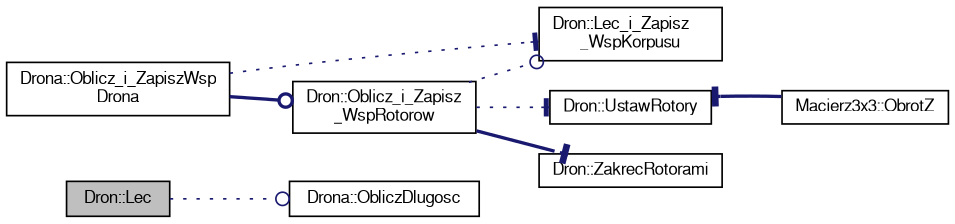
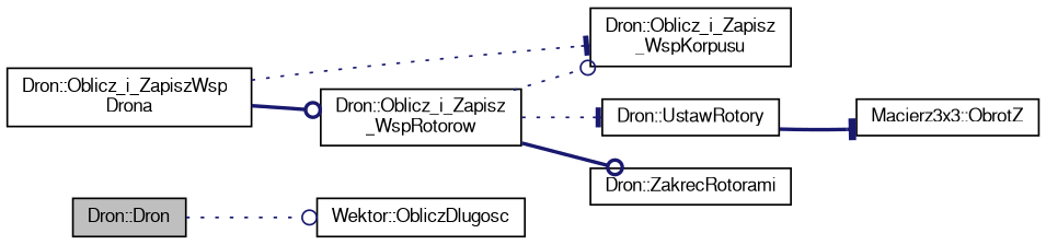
  digraph {
    rankdir=LR
    node [color=black fillcolor=white fontname=FreeSans fontsize=10 shape=record style=filled]
    edge [arrowhead=odot color=midnightblue fontname=FreeSans fontsize=10 labelfontname=FreeSans labelfontsize=10 style=dotted]
-   n1 [fillcolor=grey75 fontcolor=black height=0.2 label="Dron::Lec" width=0.4]
-   n2 [height=0.2 label="Drona::ObliczDlugosc" width=0.4]
-   n3 [height=0.2 label="Drona::Oblicz_i_ZapiszWsp\lDrona" width=0.4]
-   n4 [height=0.2 label="Dron::Lec_i_Zapisz\l_WspKorpusu" width=0.4]
+   n1 [fillcolor=grey75 fontcolor=black height=0.2 label="Dron::Dron" width=0.4]
+   n2 [height=0.2 label="Wektor::ObliczDlugosc" width=0.4]
+   n3 [height=0.2 label="Dron::Oblicz_i_ZapiszWsp\lDrona" width=0.4]
+   n4 [height=0.2 label="Dron::Oblicz_i_Zapisz\l_WspKorpusu" width=0.4]
    n5 [height=0.2 label="Dron::Oblicz_i_Zapisz\l_WspRotorow" width=0.4]
    n6 [height=0.2 label="Dron::UstawRotory" width=0.4]
    n7 [height=0.2 label="Dron::ZakrecRotorami" width=0.4]
    n8 [height=0.2 label="Macierz3x3::ObrotZ" width=0.4]
    n1 -> n2
    n3 -> n4 [arrowhead=tee]
    n3 -> n5 [style=bold]
    n5 -> n4
    n5 -> n6 [arrowhead=tee]
-   n5 -> n7 [arrowhead=tee style=bold]
-   n8 -> n6 [arrowhead=tee style=bold]
+   n5 -> n7 [style=bold]
+   n6 -> n8 [arrowhead=tee style=bold]
  }
